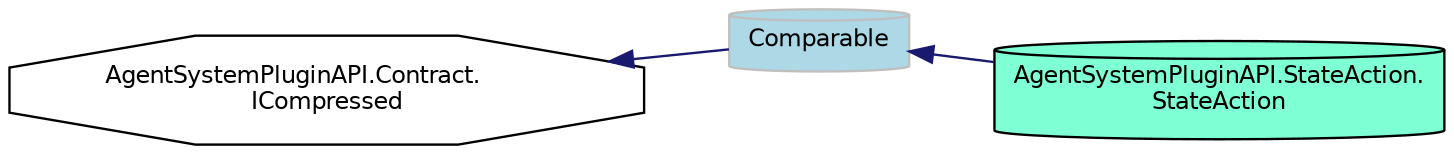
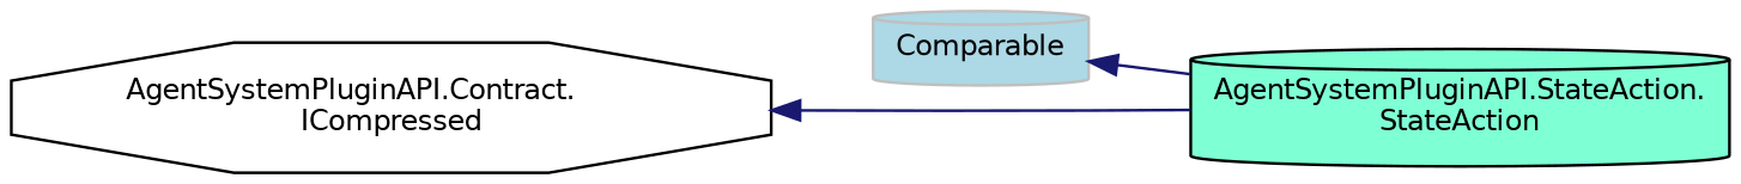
  digraph {
    fontname="DejaVu Sans"
    rankdir=LR
    node [color=black fontname="DejaVu Sans" fontsize=10 shape=cylinder style=filled]
    edge [color=midnightblue dir=back fontname="DejaVu Sans" fontsize=10 labelfontname=Helvetica labelfontsize=10 style=solid]
    n1 [color=grey75 fillcolor=lightblue height=0.2 label=Comparable width=0.4]
    n2 [fillcolor=aquamarine height=0.2 label="AgentSystemPluginAPI.StateAction.\lStateAction" width=0.4]
    n3 [fillcolor=white height=0.2 label="AgentSystemPluginAPI.Contract.\lICompressed" shape=octagon width=0.4]
    n1 -> n2
-   n3 -> n1
+   n3 -> n2
  }
